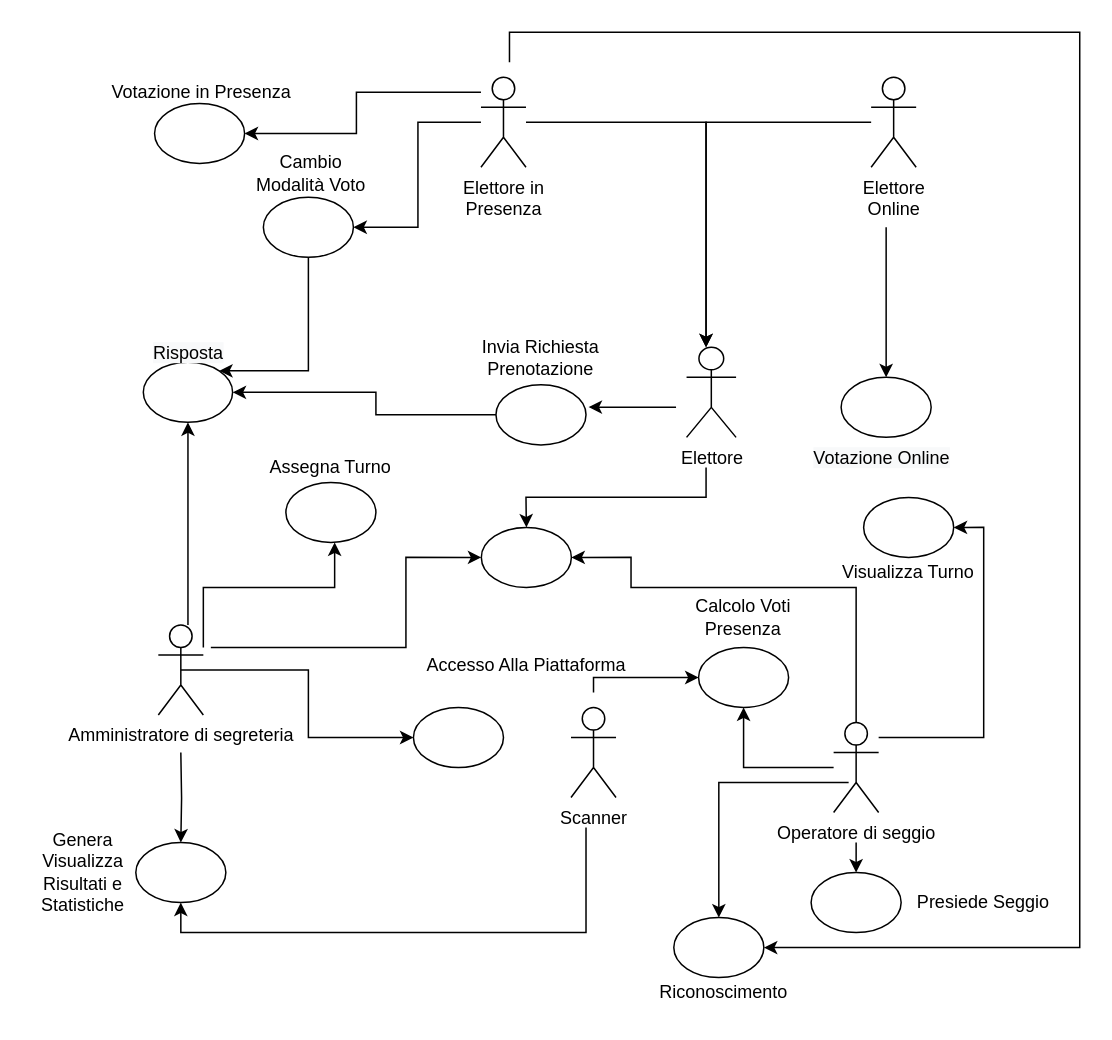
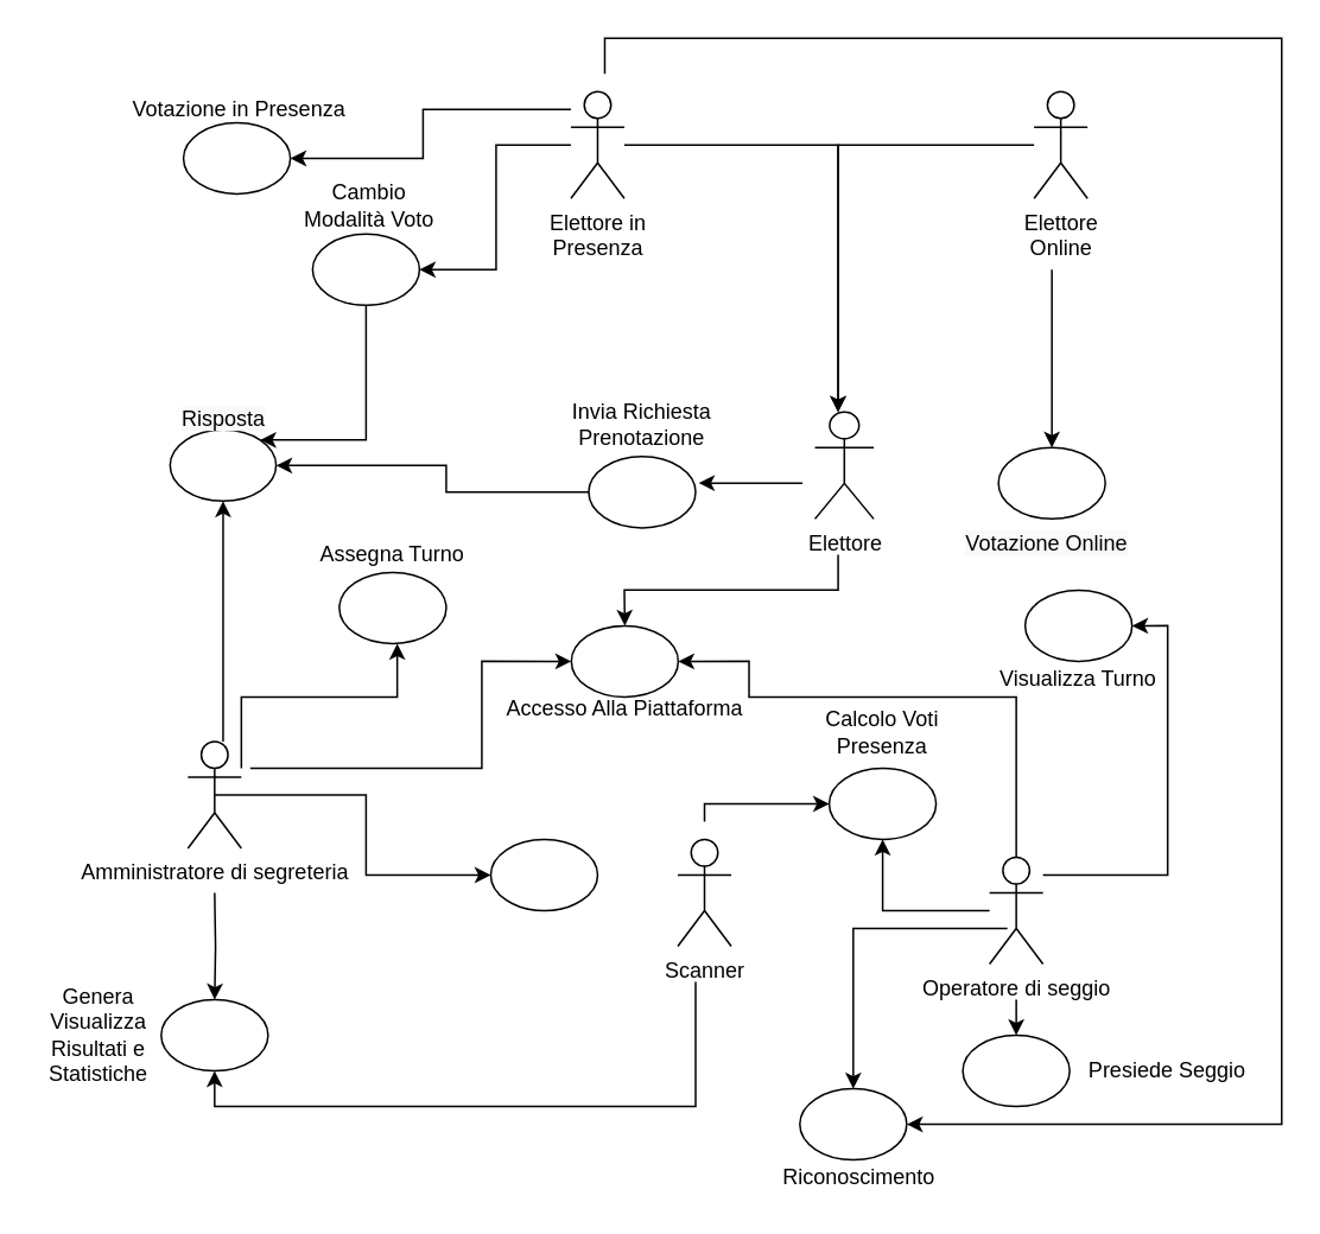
  <mxCell id="0" />
  <mxCell id="1" parent="0" />
  <mxCell id="2" value="Elettore" style="shape=umlActor;verticalLabelPosition=bottom;verticalAlign=top;html=1;outlineConnect=0;strokeColor=#000000;" parent="1" vertex="1"><mxGeometry x="457" y="230.94" width="33" height="60" as="geometry" /></mxCell>
  <mxCell id="3" style="edgeStyle=orthogonalEdgeStyle;rounded=0;orthogonalLoop=1;jettySize=auto;html=1;exitX=0.5;exitY=0.5;exitDx=0;exitDy=0;exitPerimeter=0;entryX=0;entryY=0.5;entryDx=0;entryDy=0;" parent="1" source="6" target="11" edge="1"><mxGeometry relative="1" as="geometry"><mxPoint x="225" y="445.837" as="targetPoint" /></mxGeometry></mxCell>
  <mxCell id="4" style="edgeStyle=orthogonalEdgeStyle;rounded=0;orthogonalLoop=1;jettySize=auto;html=1;entryX=0.5;entryY=1;entryDx=0;entryDy=0;" parent="1" source="6" target="16" edge="1"><mxGeometry relative="1" as="geometry"><mxPoint x="150" y="370.94" as="targetPoint" /><Array as="points"><mxPoint x="125" y="280.94" /><mxPoint x="125" y="280.94" /></Array></mxGeometry></mxCell>
  <mxCell id="5" style="edgeStyle=orthogonalEdgeStyle;rounded=0;orthogonalLoop=1;jettySize=auto;html=1;entryX=0.5;entryY=0;entryDx=0;entryDy=0;" parent="1" target="29" edge="1"><mxGeometry relative="1" as="geometry"><mxPoint x="120" y="550.94" as="targetPoint" /><mxPoint x="120" y="500.94" as="sourcePoint" /></mxGeometry></mxCell>
  <mxCell id="6" value="Amministratore di segreteria" style="shape=umlActor;verticalLabelPosition=bottom;verticalAlign=top;html=1;outlineConnect=0;strokeColor=#000000;" parent="1" vertex="1"><mxGeometry x="105" y="415.94" width="30" height="60" as="geometry" /></mxCell>
  <mxCell id="7" style="edgeStyle=orthogonalEdgeStyle;rounded=0;orthogonalLoop=1;jettySize=auto;html=1;entryX=1;entryY=0.5;entryDx=0;entryDy=0;" parent="1" source="10" target="12" edge="1"><mxGeometry relative="1" as="geometry"><mxPoint x="355" y="510.94" as="targetPoint" /><Array as="points"><mxPoint x="655" y="490.94" /><mxPoint x="655" y="350.94" /></Array></mxGeometry></mxCell>
  <mxCell id="8" style="edgeStyle=orthogonalEdgeStyle;rounded=0;orthogonalLoop=1;jettySize=auto;html=1;entryX=0.5;entryY=0;entryDx=0;entryDy=0;" parent="1" target="25" edge="1"><mxGeometry relative="1" as="geometry"><mxPoint x="570" y="430.94" as="targetPoint" /><mxPoint x="570" y="560.94" as="sourcePoint" /></mxGeometry></mxCell>
  <mxCell id="9" style="edgeStyle=orthogonalEdgeStyle;rounded=0;orthogonalLoop=1;jettySize=auto;html=1;entryX=0.5;entryY=1;entryDx=0;entryDy=0;" parent="1" source="10" target="27" edge="1"><mxGeometry relative="1" as="geometry"><mxPoint x="805" y="510.94" as="targetPoint" /><Array as="points"><mxPoint x="495" y="510.94" /></Array></mxGeometry></mxCell>
  <mxCell id="10" value="Operatore di seggio" style="shape=umlActor;verticalLabelPosition=bottom;verticalAlign=top;html=1;outlineConnect=0;strokeColor=#000000;" parent="1" vertex="1"><mxGeometry x="555" y="480.94" width="30" height="60" as="geometry" /></mxCell>
  <mxCell id="11" value="" style="ellipse;whiteSpace=wrap;html=1;" parent="1" vertex="1"><mxGeometry x="275" y="470.94" width="60" height="40" as="geometry" /></mxCell>
  <mxCell id="12" value="" style="ellipse;whiteSpace=wrap;html=1;" parent="1" vertex="1"><mxGeometry x="575" y="330.94" width="60" height="40" as="geometry" /></mxCell>
  <mxCell id="13" value="Visualizza Turno" style="text;html=1;strokeColor=none;fillColor=none;align=center;verticalAlign=middle;whiteSpace=wrap;rounded=0;" parent="1" vertex="1"><mxGeometry x="555" y="370.94" width="100" height="20" as="geometry" /></mxCell>
  <mxCell id="14" value="" style="ellipse;whiteSpace=wrap;html=1;" parent="1" vertex="1"><mxGeometry x="560" y="250.94" width="60" height="40" as="geometry" /></mxCell>
  <mxCell id="15" value="&lt;span style=&quot;color: rgb(0 , 0 , 0) ; font-family: &amp;#34;helvetica&amp;#34; ; font-size: 12px ; font-style: normal ; font-weight: 400 ; letter-spacing: normal ; text-align: center ; text-indent: 0px ; text-transform: none ; word-spacing: 0px ; background-color: rgb(248 , 249 , 250) ; display: inline ; float: none&quot;&gt;Votazione Online&lt;/span&gt;" style="text;whiteSpace=wrap;html=1;" parent="1" vertex="1"><mxGeometry x="540" y="290.94" width="100" height="20" as="geometry" /></mxCell>
  <mxCell id="16" value="" style="ellipse;whiteSpace=wrap;html=1;" parent="1" vertex="1"><mxGeometry x="95" y="240.94" width="59.5" height="40" as="geometry" /></mxCell>
  <mxCell id="17" value="&lt;span style=&quot;color: rgb(0 , 0 , 0) ; font-family: &amp;#34;helvetica&amp;#34; ; font-size: 12px ; font-style: normal ; font-weight: 400 ; letter-spacing: normal ; text-align: center ; text-indent: 0px ; text-transform: none ; word-spacing: 0px ; background-color: rgb(248 , 249 , 250) ; display: inline ; float: none&quot;&gt;Risposta&lt;/span&gt;" style="text;whiteSpace=wrap;html=1;" parent="1" vertex="1"><mxGeometry x="100" y="220.94" width="55" height="20" as="geometry" /></mxCell>
  <mxCell id="18" style="edgeStyle=orthogonalEdgeStyle;rounded=0;orthogonalLoop=1;jettySize=auto;html=1;entryX=0.5;entryY=0;entryDx=0;entryDy=0;entryPerimeter=0;" parent="1" edge="1"><mxGeometry relative="1" as="geometry"><mxPoint x="470" y="230.94" as="targetPoint" /><mxPoint x="350" y="80.94" as="sourcePoint" /><Array as="points"><mxPoint x="350" y="80.94" /><mxPoint x="470" y="80.94" /></Array></mxGeometry></mxCell>
  <mxCell id="19" style="edgeStyle=orthogonalEdgeStyle;rounded=0;orthogonalLoop=1;jettySize=auto;html=1;entryX=1;entryY=0.5;entryDx=0;entryDy=0;" parent="1" target="23" edge="1"><mxGeometry relative="1" as="geometry"><mxPoint x="225" y="380.94" as="targetPoint" /><mxPoint x="320" y="80.94" as="sourcePoint" /><Array as="points"><mxPoint x="320" y="80.94" /><mxPoint x="278" y="80.94" /><mxPoint x="278" y="150.94" /></Array></mxGeometry></mxCell>
  <mxCell id="20" style="edgeStyle=orthogonalEdgeStyle;rounded=0;orthogonalLoop=1;jettySize=auto;html=1;entryX=0.5;entryY=0;entryDx=0;entryDy=0;entryPerimeter=0;" parent="1" edge="1"><mxGeometry relative="1" as="geometry"><mxPoint x="470" y="230.94" as="targetPoint" /><Array as="points"><mxPoint x="580" y="80.94" /><mxPoint x="470" y="80.94" /></Array><mxPoint x="580" y="80.94" as="sourcePoint" /></mxGeometry></mxCell>
  <mxCell id="21" style="edgeStyle=orthogonalEdgeStyle;rounded=0;orthogonalLoop=1;jettySize=auto;html=1;entryX=0.5;entryY=0;entryDx=0;entryDy=0;" parent="1" target="14" edge="1"><mxGeometry relative="1" as="geometry"><mxPoint x="590" y="230.94" as="targetPoint" /><mxPoint x="590" y="150.94" as="sourcePoint" /><Array as="points"><mxPoint x="590" y="160.94" /><mxPoint x="590" y="160.94" /></Array></mxGeometry></mxCell>
  <mxCell id="22" style="edgeStyle=orthogonalEdgeStyle;rounded=0;orthogonalLoop=1;jettySize=auto;html=1;entryX=1;entryY=0;entryDx=0;entryDy=0;" parent="1" source="23" target="16" edge="1"><mxGeometry relative="1" as="geometry"><mxPoint x="140" y="500.94" as="targetPoint" /><Array as="points"><mxPoint x="205" y="246.94" /></Array></mxGeometry></mxCell>
  <mxCell id="23" value="" style="ellipse;whiteSpace=wrap;html=1;" parent="1" vertex="1"><mxGeometry x="175" y="130.94" width="60" height="40" as="geometry" /></mxCell>
  <mxCell id="24" value="Cambio Modalità Voto" style="text;html=1;strokeColor=none;fillColor=none;align=center;verticalAlign=middle;whiteSpace=wrap;rounded=0;" parent="1" vertex="1"><mxGeometry x="162.5" y="98.44" width="87.5" height="32.5" as="geometry" /></mxCell>
  <mxCell id="25" value="" style="ellipse;whiteSpace=wrap;html=1;" parent="1" vertex="1"><mxGeometry x="540" y="580.94" width="60" height="40" as="geometry" /></mxCell>
  <mxCell id="26" value="Presiede Seggio" style="text;html=1;strokeColor=none;fillColor=none;align=center;verticalAlign=middle;whiteSpace=wrap;rounded=0;" parent="1" vertex="1"><mxGeometry x="605" y="590.94" width="100" height="20" as="geometry" /></mxCell>
  <mxCell id="27" value="" style="ellipse;whiteSpace=wrap;html=1;" parent="1" vertex="1"><mxGeometry x="465" y="430.94" width="60" height="40" as="geometry" /></mxCell>
  <mxCell id="28" value="Calcolo Voti Presenza" style="text;html=1;strokeColor=none;fillColor=none;align=center;verticalAlign=middle;whiteSpace=wrap;rounded=0;" parent="1" vertex="1"><mxGeometry x="460" y="390.94" width="70" height="40" as="geometry" /></mxCell>
  <mxCell id="29" value="" style="ellipse;whiteSpace=wrap;html=1;" parent="1" vertex="1"><mxGeometry x="90" y="560.94" width="60" height="40" as="geometry" /></mxCell>
  <mxCell id="30" value="Genera Visualizza Risultati e Statistiche" style="text;html=1;strokeColor=none;fillColor=none;align=center;verticalAlign=middle;whiteSpace=wrap;rounded=0;" parent="1" vertex="1"><mxGeometry x="20" y="550.94" width="70" height="60" as="geometry" /></mxCell>
  <mxCell id="31" value="Elettore in&lt;br&gt;Presenza" style="shape=umlActor;verticalLabelPosition=bottom;labelBackgroundColor=#ffffff;verticalAlign=top;html=1;" parent="1" vertex="1"><mxGeometry x="320" y="50.94" width="30" height="60" as="geometry" /></mxCell>
  <mxCell id="32" value="Elettore&lt;br&gt;Online" style="shape=umlActor;verticalLabelPosition=bottom;labelBackgroundColor=#ffffff;verticalAlign=top;html=1;" parent="1" vertex="1"><mxGeometry x="580" y="50.94" width="30" height="60" as="geometry" /></mxCell>
  <mxCell id="33" style="edgeStyle=orthogonalEdgeStyle;rounded=0;orthogonalLoop=1;jettySize=auto;html=1;entryX=0.5;entryY=1;entryDx=0;entryDy=0;" parent="1" edge="1"><mxGeometry relative="1" as="geometry"><mxPoint x="222.5" y="360.94" as="targetPoint" /><Array as="points"><mxPoint x="135" y="390.94" /><mxPoint x="223" y="390.94" /></Array><mxPoint x="135" y="430.94" as="sourcePoint" /></mxGeometry></mxCell>
  <mxCell id="34" value="" style="ellipse;whiteSpace=wrap;html=1;" parent="1" vertex="1"><mxGeometry x="190" y="320.94" width="60" height="40" as="geometry" /></mxCell>
  <mxCell id="35" value="Assegna Turno" style="text;html=1;strokeColor=none;fillColor=none;align=center;verticalAlign=middle;whiteSpace=wrap;rounded=0;" parent="1" vertex="1"><mxGeometry x="175" y="300.94" width="90" height="20" as="geometry" /></mxCell>
  <mxCell id="36" value="Scanner" style="shape=umlActor;verticalLabelPosition=bottom;verticalAlign=top;html=1;outlineConnect=0;strokeColor=#000000;" parent="1" vertex="1"><mxGeometry x="380" y="470.94" width="30" height="60" as="geometry" /></mxCell>
  <mxCell id="37" style="edgeStyle=orthogonalEdgeStyle;rounded=0;orthogonalLoop=1;jettySize=auto;html=1;entryX=0;entryY=0.5;entryDx=0;entryDy=0;" parent="1" target="27" edge="1"><mxGeometry relative="1" as="geometry"><mxPoint x="450" y="480.94" as="targetPoint" /><mxPoint x="395" y="460.94" as="sourcePoint" /><Array as="points"><mxPoint x="395" y="450.94" /></Array></mxGeometry></mxCell>
  <mxCell id="38" style="edgeStyle=orthogonalEdgeStyle;rounded=0;orthogonalLoop=1;jettySize=auto;html=1;entryX=1;entryY=0.5;entryDx=0;entryDy=0;" parent="1" edge="1"><mxGeometry relative="1" as="geometry"><mxPoint x="120" y="600.94" as="targetPoint" /><mxPoint x="390" y="550.94" as="sourcePoint" /><Array as="points"><mxPoint x="390" y="620.94" /><mxPoint x="120" y="620.94" /></Array></mxGeometry></mxCell>
  <mxCell id="39" value="" style="ellipse;whiteSpace=wrap;html=1;" parent="1" vertex="1"><mxGeometry x="102.5" y="68.44" width="60" height="40" as="geometry" /></mxCell>
  <mxCell id="40" value="Votazione in Presenza" style="text;html=1;strokeColor=none;fillColor=none;align=center;verticalAlign=middle;whiteSpace=wrap;rounded=0;" parent="1" vertex="1"><mxGeometry x="70" y="53.44" width="127.5" height="15" as="geometry" /></mxCell>
  <mxCell id="41" style="edgeStyle=orthogonalEdgeStyle;rounded=0;orthogonalLoop=1;jettySize=auto;html=1;entryX=1;entryY=0.5;entryDx=0;entryDy=0;" parent="1" source="31" target="39" edge="1"><mxGeometry relative="1" as="geometry"><mxPoint x="180" y="88.94" as="targetPoint" /><mxPoint x="310" y="60.94" as="sourcePoint" /><Array as="points"><mxPoint x="237" y="60.94" /><mxPoint x="237" y="88.94" /></Array></mxGeometry></mxCell>
  <mxCell id="42" value="" style="ellipse;whiteSpace=wrap;html=1;" parent="1" vertex="1"><mxGeometry x="330" y="255.94" width="60" height="40" as="geometry" /></mxCell>
  <mxCell id="43" value="Invia Richiesta Prenotazione" style="text;html=1;strokeColor=none;fillColor=none;align=center;verticalAlign=middle;whiteSpace=wrap;rounded=0;" parent="1" vertex="1"><mxGeometry x="315" y="220.94" width="90" height="35" as="geometry" /></mxCell>
  <mxCell id="44" style="edgeStyle=orthogonalEdgeStyle;rounded=0;orthogonalLoop=1;jettySize=auto;html=1;entryX=1.028;entryY=0.371;entryDx=0;entryDy=0;entryPerimeter=0;" parent="1" target="42" edge="1"><mxGeometry relative="1" as="geometry"><mxPoint x="600" y="260.94" as="targetPoint" /><mxPoint x="450" y="270.94" as="sourcePoint" /><Array as="points"><mxPoint x="420" y="270.94" /><mxPoint x="420" y="270.94" /></Array></mxGeometry></mxCell>
  <mxCell id="45" style="edgeStyle=orthogonalEdgeStyle;rounded=0;orthogonalLoop=1;jettySize=auto;html=1;entryX=1;entryY=0.5;entryDx=0;entryDy=0;exitX=0;exitY=0.5;exitDx=0;exitDy=0;" parent="1" source="42" target="16" edge="1"><mxGeometry relative="1" as="geometry"><mxPoint x="401.68" y="280.78" as="targetPoint" /><mxPoint x="460" y="280.94" as="sourcePoint" /><Array as="points"><mxPoint x="250" y="275.94" /><mxPoint x="250" y="260.94" /></Array></mxGeometry></mxCell>
  <mxCell id="46" value="" style="ellipse;whiteSpace=wrap;html=1;" parent="1" vertex="1"><mxGeometry x="320.25" y="350.94" width="60" height="40" as="geometry" /></mxCell>
- <mxCell id="47" value="Accesso Alla Piattaforma" style="text;html=1;strokeColor=none;fillColor=none;align=center;verticalAlign=middle;whiteSpace=wrap;rounded=0;" parent="1" vertex="1"><mxGeometry x="278.75" y="435.94" width="143" height="15" as="geometry" /></mxCell>
+ <mxCell id="47" value="Accesso Alla Piattaforma" style="text;html=1;strokeColor=none;fillColor=none;align=center;verticalAlign=middle;whiteSpace=wrap;rounded=0;" parent="1" vertex="1"><mxGeometry x="278.75" y="390.94" width="143" height="15" as="geometry" /></mxCell>
  <mxCell id="48" style="edgeStyle=orthogonalEdgeStyle;rounded=0;orthogonalLoop=1;jettySize=auto;html=1;entryX=0;entryY=0.5;entryDx=0;entryDy=0;" parent="1" target="46" edge="1"><mxGeometry relative="1" as="geometry"><mxPoint x="232.5" y="370.94" as="targetPoint" /><Array as="points"><mxPoint x="145" y="430.94" /><mxPoint x="270" y="430.94" /><mxPoint x="270" y="370.94" /></Array><mxPoint x="140" y="430.94" as="sourcePoint" /></mxGeometry></mxCell>
  <mxCell id="49" style="edgeStyle=orthogonalEdgeStyle;rounded=0;orthogonalLoop=1;jettySize=auto;html=1;entryX=1;entryY=0.5;entryDx=0;entryDy=0;exitX=0.5;exitY=0;exitDx=0;exitDy=0;exitPerimeter=0;" parent="1" source="10" target="46" edge="1"><mxGeometry relative="1" as="geometry"><mxPoint x="645" y="360.94" as="targetPoint" /><mxPoint x="570" y="450.94" as="sourcePoint" /><Array as="points"><mxPoint x="570" y="390.94" /><mxPoint x="420" y="390.94" /><mxPoint x="420" y="370.94" /></Array></mxGeometry></mxCell>
  <mxCell id="50" style="edgeStyle=orthogonalEdgeStyle;rounded=0;orthogonalLoop=1;jettySize=auto;html=1;" parent="1" target="46" edge="1"><mxGeometry relative="1" as="geometry"><mxPoint x="401.68" y="280.78" as="targetPoint" /><mxPoint x="470" y="310.94" as="sourcePoint" /><Array as="points"><mxPoint x="470" y="330.94" /><mxPoint x="350" y="330.94" /></Array></mxGeometry></mxCell>
  <mxCell id="51" value="" style="ellipse;whiteSpace=wrap;html=1;" parent="1" vertex="1"><mxGeometry x="448.5" y="610.94" width="60" height="40" as="geometry" /></mxCell>
  <mxCell id="52" value="Riconoscimento" style="text;html=1;strokeColor=none;fillColor=none;align=center;verticalAlign=middle;whiteSpace=wrap;rounded=0;" parent="1" vertex="1"><mxGeometry x="410" y="650.94" width="144" height="20" as="geometry" /></mxCell>
  <mxCell id="53" style="edgeStyle=orthogonalEdgeStyle;rounded=0;orthogonalLoop=1;jettySize=auto;html=1;entryX=0.5;entryY=0;entryDx=0;entryDy=0;" parent="1" target="51" edge="1"><mxGeometry relative="1" as="geometry"><mxPoint x="479" y="590.94" as="targetPoint" /><Array as="points"><mxPoint x="479" y="520.94" /></Array><mxPoint x="565" y="520.94" as="sourcePoint" /></mxGeometry></mxCell>
  <mxCell id="54" style="edgeStyle=orthogonalEdgeStyle;rounded=0;orthogonalLoop=1;jettySize=auto;html=1;entryX=1;entryY=0.5;entryDx=0;entryDy=0;" parent="1" target="51" edge="1"><mxGeometry relative="1" as="geometry"><mxPoint x="759" y="546.94" as="targetPoint" /><Array as="points"><mxPoint x="339" y="20.94" /><mxPoint x="719" y="20.94" /><mxPoint x="719" y="630.94" /></Array><mxPoint x="339" y="40.94" as="sourcePoint" /></mxGeometry></mxCell>
